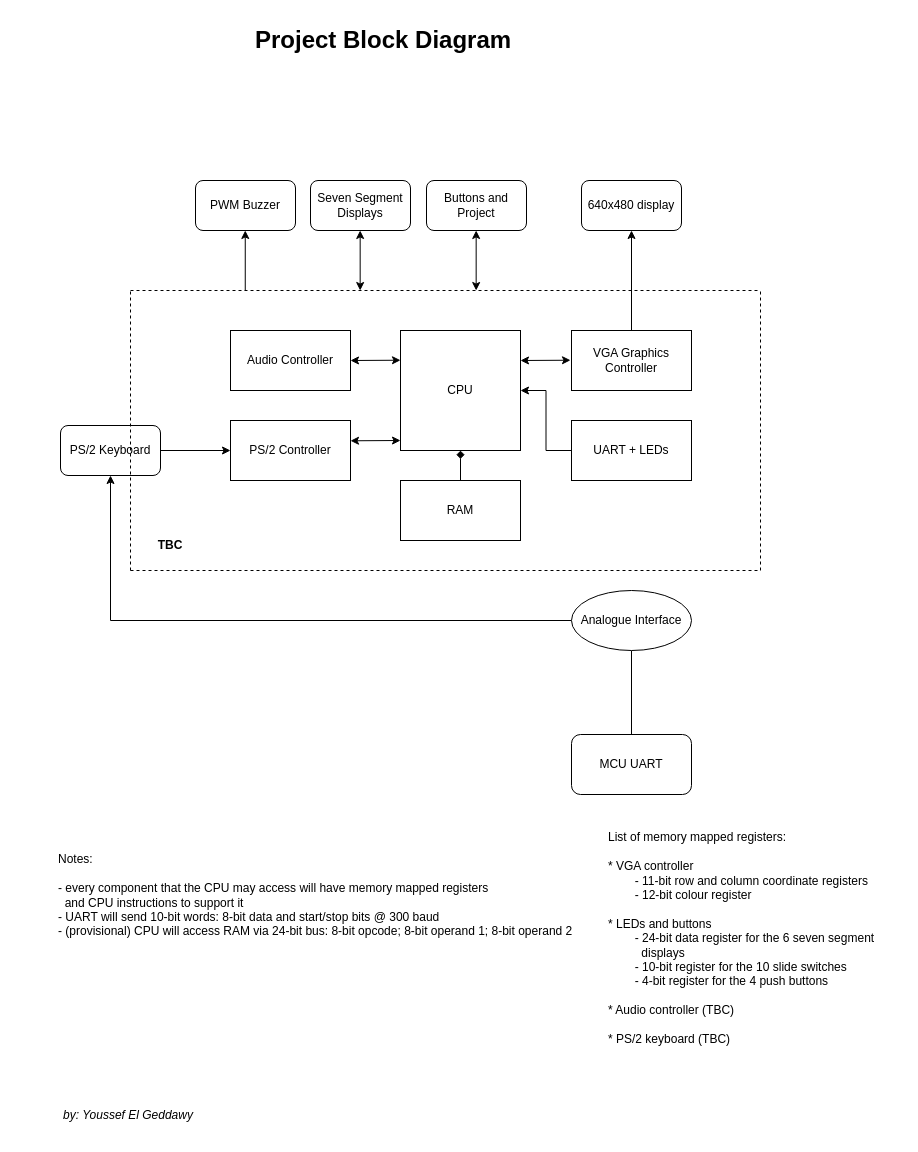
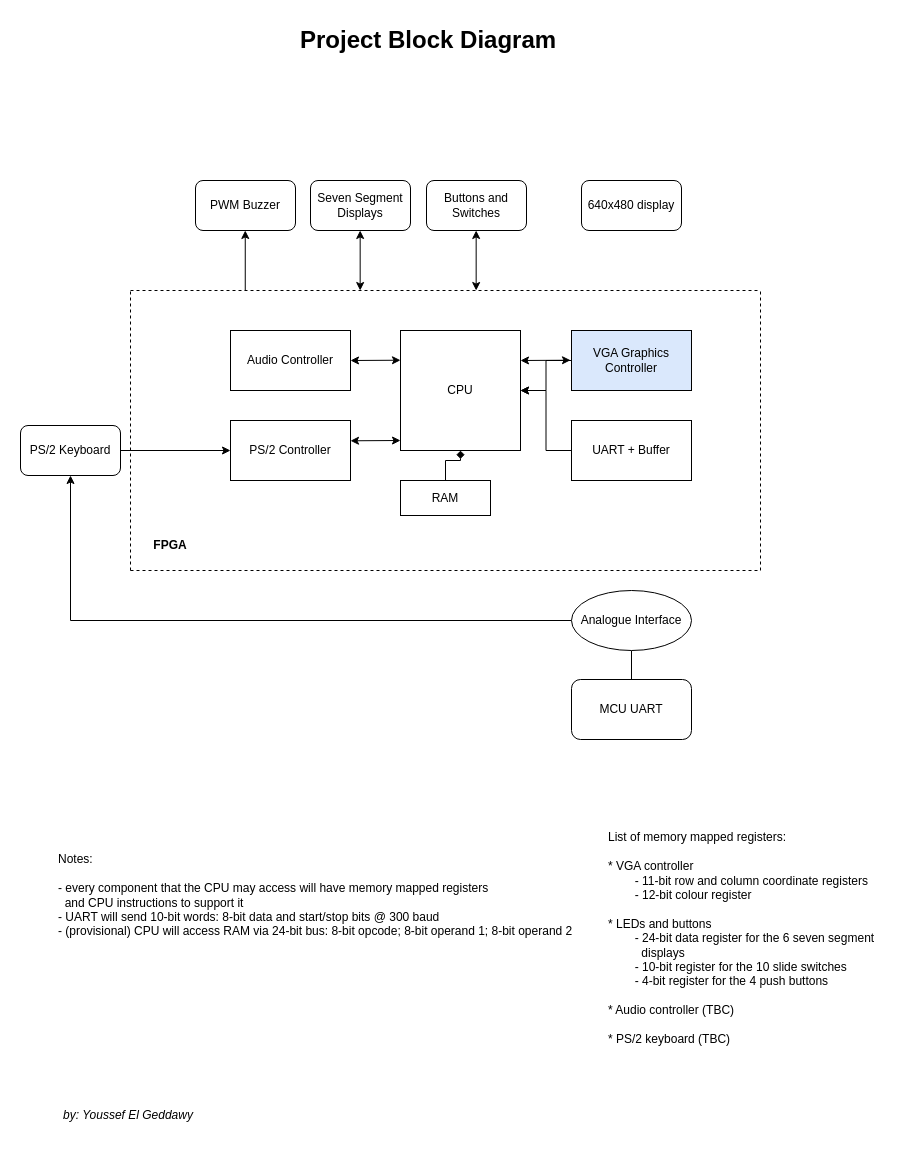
  <mxCell id="0" />
  <mxCell id="1" parent="0" />
- <mxCell id="2" value="" style="edgeStyle=orthogonalEdgeStyle;rounded=0;orthogonalLoop=1;jettySize=auto;html=1;" parent="1" source="3" target="9" edge="1"><mxGeometry relative="1" as="geometry" /></mxCell>
- <mxCell id="3" value="VGA Graphics Controller" style="rounded=0;whiteSpace=wrap;html=1;" parent="1" vertex="1"><mxGeometry x="571" y="330" width="120" height="60" as="geometry" /></mxCell>
+ <mxCell id="2" value="" style="edgeStyle=orthogonalEdgeStyle;rounded=0;orthogonalLoop=1;jettySize=auto;html=1;" parent="1" source="3" target="4" edge="1"><mxGeometry relative="1" as="geometry" /></mxCell>
+ <mxCell id="3" value="VGA Graphics Controller" style="rounded=0;whiteSpace=wrap;html=1;fillColor=#dae8fc;" parent="1" vertex="1"><mxGeometry x="571" y="330" width="120" height="60" as="geometry" /></mxCell>
  <mxCell id="4" value="CPU" style="whiteSpace=wrap;html=1;" parent="1" vertex="1"><mxGeometry x="400" y="330" width="120" height="120" as="geometry" /></mxCell>
  <mxCell id="5" value="Audio Controller" style="whiteSpace=wrap;html=1;" parent="1" vertex="1"><mxGeometry x="230" y="330" width="120" height="60" as="geometry" /></mxCell>
  <mxCell id="6" value="PS/2 Controller" style="whiteSpace=wrap;html=1;" parent="1" vertex="1"><mxGeometry x="230" y="420" width="120" height="60" as="geometry" /></mxCell>
  <mxCell id="7" value="" style="edgeStyle=orthogonalEdgeStyle;rounded=0;orthogonalLoop=1;jettySize=auto;html=1;" parent="1" source="8" target="6" edge="1"><mxGeometry relative="1" as="geometry" /></mxCell>
- <mxCell id="8" value="PS/2 Keyboard" style="rounded=1;whiteSpace=wrap;html=1;" parent="1" vertex="1"><mxGeometry x="60" y="425" width="100" height="50" as="geometry" /></mxCell>
+ <mxCell id="8" value="PS/2 Keyboard" style="rounded=1;whiteSpace=wrap;html=1;" parent="1" vertex="1"><mxGeometry x="20" y="425" width="100" height="50" as="geometry" /></mxCell>
  <mxCell id="9" value="640x480 display" style="rounded=1;whiteSpace=wrap;html=1;" parent="1" vertex="1"><mxGeometry x="581" y="180" width="100" height="50" as="geometry" /></mxCell>
  <mxCell id="10" value="Seven Segment Displays" style="rounded=1;whiteSpace=wrap;html=1;" parent="1" vertex="1"><mxGeometry x="310" y="180" width="100" height="50" as="geometry" /></mxCell>
  <mxCell id="11" value="" style="edgeStyle=orthogonalEdgeStyle;rounded=0;orthogonalLoop=1;jettySize=auto;html=1;endArrow=diamond;" parent="1" source="12" target="4" edge="1"><mxGeometry relative="1" as="geometry" /></mxCell>
- <mxCell id="12" value="RAM" style="rounded=0;whiteSpace=wrap;html=1;" parent="1" vertex="1"><mxGeometry x="400" y="480" width="120" height="60" as="geometry" /></mxCell>
- <mxCell id="13" value="Buttons and Project" style="rounded=1;whiteSpace=wrap;html=1;" parent="1" vertex="1"><mxGeometry x="426" y="180" width="100" height="50" as="geometry" /></mxCell>
+ <mxCell id="12" value="RAM" style="rounded=0;whiteSpace=wrap;html=1;" parent="1" vertex="1"><mxGeometry x="400" y="480" width="90" height="35" as="geometry" /></mxCell>
+ <mxCell id="13" value="Buttons and Switches" style="rounded=1;whiteSpace=wrap;html=1;" parent="1" vertex="1"><mxGeometry x="426" y="180" width="100" height="50" as="geometry" /></mxCell>
  <mxCell id="14" style="edgeStyle=orthogonalEdgeStyle;rounded=0;orthogonalLoop=1;jettySize=auto;html=1;" parent="1" source="15" target="4" edge="1"><mxGeometry relative="1" as="geometry" /></mxCell>
- <mxCell id="15" value="UART + LEDs" style="whiteSpace=wrap;html=1;" parent="1" vertex="1"><mxGeometry x="571" y="420" width="120" height="60" as="geometry" /></mxCell>
+ <mxCell id="15" value="UART + Buffer" style="whiteSpace=wrap;html=1;" parent="1" vertex="1"><mxGeometry x="571" y="420" width="120" height="60" as="geometry" /></mxCell>
  <mxCell id="16" value="" style="edgeStyle=orthogonalEdgeStyle;rounded=0;orthogonalLoop=1;jettySize=auto;html=1;endArrow=none;" parent="1" source="17" target="31" edge="1"><mxGeometry relative="1" as="geometry" /></mxCell>
- <mxCell id="17" value="MCU UART" style="rounded=1;whiteSpace=wrap;html=1;" parent="1" vertex="1"><mxGeometry x="571" y="734" width="120" height="60" as="geometry" /></mxCell>
+ <mxCell id="17" value="MCU UART" style="rounded=1;whiteSpace=wrap;html=1;" parent="1" vertex="1"><mxGeometry x="571" y="679" width="120" height="60" as="geometry" /></mxCell>
  <mxCell id="18" value="" style="endArrow=classic;startArrow=classic;html=1;rounded=0;" parent="1" edge="1"><mxGeometry width="50" height="50" relative="1" as="geometry"><mxPoint x="350" y="360" as="sourcePoint" /><mxPoint x="400" y="359.71" as="targetPoint" /></mxGeometry></mxCell>
  <mxCell id="19" value="" style="endArrow=classic;startArrow=classic;html=1;rounded=0;" parent="1" edge="1"><mxGeometry width="50" height="50" relative="1" as="geometry"><mxPoint x="350" y="440.29" as="sourcePoint" /><mxPoint x="400" y="440" as="targetPoint" /></mxGeometry></mxCell>
  <mxCell id="20" value="" style="endArrow=classic;startArrow=classic;html=1;rounded=0;" parent="1" edge="1"><mxGeometry width="50" height="50" relative="1" as="geometry"><mxPoint x="520" y="360" as="sourcePoint" /><mxPoint x="570" y="359.71" as="targetPoint" /></mxGeometry></mxCell>
  <mxCell id="21" value="" style="endArrow=none;dashed=1;html=1;rounded=0;" parent="1" edge="1"><mxGeometry width="50" height="50" relative="1" as="geometry"><mxPoint x="130" y="570" as="sourcePoint" /><mxPoint x="130" y="290" as="targetPoint" /></mxGeometry></mxCell>
  <mxCell id="22" value="" style="endArrow=none;dashed=1;html=1;rounded=0;" parent="1" edge="1"><mxGeometry width="50" height="50" relative="1" as="geometry"><mxPoint x="760" y="570" as="sourcePoint" /><mxPoint x="760" y="290" as="targetPoint" /></mxGeometry></mxCell>
  <mxCell id="23" value="" style="endArrow=none;dashed=1;html=1;rounded=0;" parent="1" edge="1"><mxGeometry width="50" height="50" relative="1" as="geometry"><mxPoint x="130" y="290" as="sourcePoint" /><mxPoint x="760" y="290" as="targetPoint" /></mxGeometry></mxCell>
  <mxCell id="24" value="" style="endArrow=none;dashed=1;html=1;rounded=0;" parent="1" edge="1"><mxGeometry width="50" height="50" relative="1" as="geometry"><mxPoint x="130" y="570" as="sourcePoint" /><mxPoint x="760" y="570" as="targetPoint" /></mxGeometry></mxCell>
- <mxCell id="25" value="&lt;b&gt;TBC&lt;/b&gt;" style="text;html=1;strokeColor=none;fillColor=none;align=center;verticalAlign=middle;whiteSpace=wrap;rounded=0;" parent="1" vertex="1"><mxGeometry x="140" y="530" width="60" height="30" as="geometry" /></mxCell>
+ <mxCell id="25" value="&lt;b&gt;FPGA&lt;/b&gt;" style="text;html=1;strokeColor=none;fillColor=none;align=center;verticalAlign=middle;whiteSpace=wrap;rounded=0;" parent="1" vertex="1"><mxGeometry x="140" y="530" width="60" height="30" as="geometry" /></mxCell>
  <mxCell id="26" value="" style="endArrow=classic;startArrow=classic;html=1;rounded=0;" parent="1" edge="1"><mxGeometry width="50" height="50" relative="1" as="geometry"><mxPoint x="359.66" y="290" as="sourcePoint" /><mxPoint x="359.66" y="230" as="targetPoint" /></mxGeometry></mxCell>
  <mxCell id="27" value="" style="endArrow=classic;startArrow=classic;html=1;rounded=0;" parent="1" edge="1"><mxGeometry width="50" height="50" relative="1" as="geometry"><mxPoint x="475.66" y="290" as="sourcePoint" /><mxPoint x="475.66" y="230" as="targetPoint" /></mxGeometry></mxCell>
  <mxCell id="28" value="&lt;div&gt;Notes:&lt;/div&gt;&lt;div&gt;&lt;br&gt;&lt;/div&gt;&lt;div&gt;- every component that the CPU may access will have memory mapped registers&lt;/div&gt;&lt;div&gt;&amp;nbsp; and CPU instructions to support it&lt;/div&gt;&lt;div&gt;- UART will send 10-bit words: 8-bit data and start/stop bits @ 300 baud&lt;/div&gt;&lt;div&gt;- (provisional) CPU will access RAM via 24-bit bus: 8-bit opcode; 8-bit operand 1; 8-bit operand 2&lt;/div&gt;" style="text;html=1;strokeColor=none;fillColor=none;align=left;verticalAlign=middle;whiteSpace=wrap;rounded=0;" parent="1" vertex="1"><mxGeometry x="56" y="880" width="530" height="30" as="geometry" /></mxCell>
  <mxCell id="29" value="&lt;div&gt;List of memory mapped registers:&lt;/div&gt;&lt;div&gt;&lt;br&gt;&lt;/div&gt;&lt;div&gt;* VGA controller&lt;/div&gt;&lt;div&gt;&lt;span style=&quot;white-space: pre;&quot;&gt;&#09;&lt;/span&gt;- 11-bit row and column coordinate registers&lt;span style=&quot;&quot;&gt;&lt;/span&gt;&lt;/div&gt;&lt;div&gt;&lt;span style=&quot;&quot;&gt;&lt;span style=&quot;white-space: pre;&quot;&gt;&#09;&lt;/span&gt;- 12-bit colour register&lt;/span&gt;&lt;/div&gt;&lt;div&gt;&lt;span style=&quot;&quot;&gt;&lt;br&gt;&lt;/span&gt;&lt;/div&gt;&lt;div&gt;&lt;span style=&quot;&quot;&gt;* LEDs and buttons&lt;/span&gt;&lt;/div&gt;&lt;div&gt;&lt;span style=&quot;&quot;&gt;&lt;span style=&quot;white-space: pre;&quot;&gt;&#09;&lt;/span&gt;- 24-bit data register for the 6 seven segment &lt;span style=&quot;white-space: pre;&quot;&gt;&#09;&lt;/span&gt;&amp;nbsp; displays&lt;br&gt;&lt;/span&gt;&lt;/div&gt;&lt;div&gt;&lt;span style=&quot;&quot;&gt;&lt;span style=&quot;white-space: pre;&quot;&gt;&#09;&lt;/span&gt;- 10-bit register for the 10 slide switches&lt;br&gt;&lt;/span&gt;&lt;/div&gt;&lt;div&gt;&lt;span style=&quot;&quot;&gt;&lt;span style=&quot;white-space: pre;&quot;&gt;&#09;&lt;/span&gt;- 4-bit register for the 4 push buttons&lt;br&gt;&lt;/span&gt;&lt;/div&gt;&lt;div&gt;&lt;br&gt;&lt;/div&gt;&lt;div&gt;* Audio controller (TBC)&lt;/div&gt;&lt;div&gt;&lt;br&gt;&lt;/div&gt;&lt;div&gt;* PS/2 keyboard (TBC)&lt;/div&gt;&lt;div&gt;&lt;br&gt;&lt;/div&gt;" style="text;html=1;strokeColor=none;fillColor=none;align=left;verticalAlign=middle;whiteSpace=wrap;rounded=0;" parent="1" vertex="1"><mxGeometry x="606" y="900" width="290" height="90" as="geometry" /></mxCell>
  <mxCell id="30" value="" style="edgeStyle=orthogonalEdgeStyle;rounded=0;orthogonalLoop=1;jettySize=auto;html=1;" parent="1" source="31" target="8" edge="1"><mxGeometry relative="1" as="geometry" /></mxCell>
  <mxCell id="31" value="Analogue Interface" style="ellipse;whiteSpace=wrap;html=1;" parent="1" vertex="1"><mxGeometry x="571" y="590" width="120" height="60" as="geometry" /></mxCell>
  <mxCell id="32" value="PWM Buzzer" style="rounded=1;whiteSpace=wrap;html=1;" parent="1" vertex="1"><mxGeometry x="195" y="180" width="100" height="50" as="geometry" /></mxCell>
  <mxCell id="33" value="" style="endArrow=classic;html=1;rounded=0;" parent="1" edge="1"><mxGeometry width="50" height="50" relative="1" as="geometry"><mxPoint x="244.76" y="290" as="sourcePoint" /><mxPoint x="244.76" y="230" as="targetPoint" /></mxGeometry></mxCell>
- <mxCell id="34" value="&lt;h1&gt;Project Block Diagram&lt;/h1&gt;" style="text;html=1;strokeColor=none;fillColor=none;spacing=5;spacingTop=-20;whiteSpace=wrap;overflow=hidden;rounded=0;" parent="1" vertex="1"><mxGeometry x="250" y="20" width="270" height="70" as="geometry" /></mxCell>
+ <mxCell id="34" value="&lt;h1&gt;Project Block Diagram&lt;/h1&gt;" style="text;html=1;strokeColor=none;fillColor=none;spacing=5;spacingTop=-20;whiteSpace=wrap;overflow=hidden;rounded=0;" parent="1" vertex="1"><mxGeometry x="295" y="20" width="270" height="70" as="geometry" /></mxCell>
  <mxCell id="35" value="&lt;i&gt;by: Youssef El Geddawy&lt;/i&gt;" style="text;html=1;strokeColor=none;fillColor=none;align=center;verticalAlign=middle;whiteSpace=wrap;rounded=0;" parent="1" vertex="1"><mxGeometry x="56" y="1100" width="144" height="30" as="geometry" /></mxCell>
